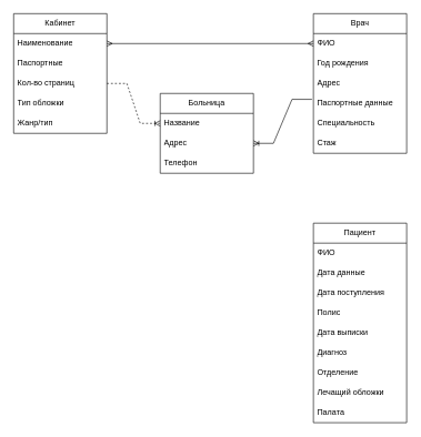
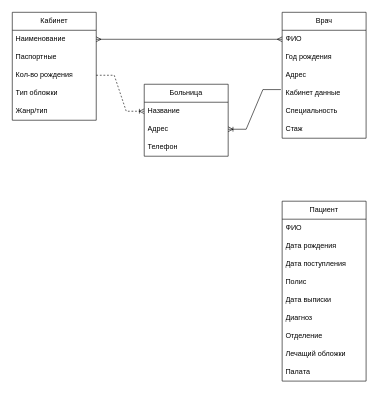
  <mxCell id="0" />
  <mxCell id="1" parent="0" />
  <mxCell id="2" value="Пациент" style="swimlane;fontStyle=0;childLayout=stackLayout;horizontal=1;startSize=30;horizontalStack=0;resizeParent=1;resizeParentMax=0;resizeLast=0;collapsible=1;marginBottom=0;whiteSpace=wrap;html=1;" vertex="1" parent="1"><mxGeometry x="470" y="335" width="140" height="300" as="geometry" /></mxCell>
  <mxCell id="3" value="ФИО" style="text;strokeColor=none;fillColor=none;align=left;verticalAlign=middle;spacingLeft=4;spacingRight=4;overflow=hidden;points=[[0,0.5],[1,0.5]];portConstraint=eastwest;rotatable=0;whiteSpace=wrap;html=1;" vertex="1" parent="2"><mxGeometry y="30" width="140" height="30" as="geometry" /></mxCell>
- <mxCell id="4" value="Дата данные" style="text;strokeColor=none;fillColor=none;align=left;verticalAlign=middle;spacingLeft=4;spacingRight=4;overflow=hidden;points=[[0,0.5],[1,0.5]];portConstraint=eastwest;rotatable=0;whiteSpace=wrap;html=1;" vertex="1" parent="2"><mxGeometry y="60" width="140" height="30" as="geometry" /></mxCell>
+ <mxCell id="4" value="Дата рождения" style="text;strokeColor=none;fillColor=none;align=left;verticalAlign=middle;spacingLeft=4;spacingRight=4;overflow=hidden;points=[[0,0.5],[1,0.5]];portConstraint=eastwest;rotatable=0;whiteSpace=wrap;html=1;" vertex="1" parent="2"><mxGeometry y="60" width="140" height="30" as="geometry" /></mxCell>
  <mxCell id="5" value="Дата поступления" style="text;strokeColor=none;fillColor=none;align=left;verticalAlign=middle;spacingLeft=4;spacingRight=4;overflow=hidden;points=[[0,0.5],[1,0.5]];portConstraint=eastwest;rotatable=0;whiteSpace=wrap;html=1;" vertex="1" parent="2"><mxGeometry y="90" width="140" height="30" as="geometry" /></mxCell>
  <mxCell id="6" value="Полис" style="text;strokeColor=none;fillColor=none;align=left;verticalAlign=middle;spacingLeft=4;spacingRight=4;overflow=hidden;points=[[0,0.5],[1,0.5]];portConstraint=eastwest;rotatable=0;whiteSpace=wrap;html=1;" vertex="1" parent="2"><mxGeometry y="120" width="140" height="30" as="geometry" /></mxCell>
  <mxCell id="7" value="Дата выписки" style="text;strokeColor=none;fillColor=none;align=left;verticalAlign=middle;spacingLeft=4;spacingRight=4;overflow=hidden;points=[[0,0.5],[1,0.5]];portConstraint=eastwest;rotatable=0;whiteSpace=wrap;html=1;" vertex="1" parent="2"><mxGeometry y="150" width="140" height="30" as="geometry" /></mxCell>
  <mxCell id="8" value="Диагноз" style="text;strokeColor=none;fillColor=none;align=left;verticalAlign=middle;spacingLeft=4;spacingRight=4;overflow=hidden;points=[[0,0.5],[1,0.5]];portConstraint=eastwest;rotatable=0;whiteSpace=wrap;html=1;" vertex="1" parent="2"><mxGeometry y="180" width="140" height="30" as="geometry" /></mxCell>
  <mxCell id="9" value="Отделение" style="text;strokeColor=none;fillColor=none;align=left;verticalAlign=middle;spacingLeft=4;spacingRight=4;overflow=hidden;points=[[0,0.5],[1,0.5]];portConstraint=eastwest;rotatable=0;whiteSpace=wrap;html=1;" vertex="1" parent="2"><mxGeometry y="210" width="140" height="30" as="geometry" /></mxCell>
  <mxCell id="10" value="Лечащий обложки" style="text;strokeColor=none;fillColor=none;align=left;verticalAlign=middle;spacingLeft=4;spacingRight=4;overflow=hidden;points=[[0,0.5],[1,0.5]];portConstraint=eastwest;rotatable=0;whiteSpace=wrap;html=1;" vertex="1" parent="2"><mxGeometry y="240" width="140" height="30" as="geometry" /></mxCell>
  <mxCell id="11" value="Палата" style="text;strokeColor=none;fillColor=none;align=left;verticalAlign=middle;spacingLeft=4;spacingRight=4;overflow=hidden;points=[[0,0.5],[1,0.5]];portConstraint=eastwest;rotatable=0;whiteSpace=wrap;html=1;" vertex="1" parent="2"><mxGeometry y="270" width="140" height="30" as="geometry" /></mxCell>
  <mxCell id="12" value="Врач" style="swimlane;fontStyle=0;childLayout=stackLayout;horizontal=1;startSize=30;horizontalStack=0;resizeParent=1;resizeParentMax=0;resizeLast=0;collapsible=1;marginBottom=0;whiteSpace=wrap;html=1;" vertex="1" parent="1"><mxGeometry x="470" y="20" width="140" height="210" as="geometry" /></mxCell>
  <mxCell id="13" value="ФИО" style="text;strokeColor=none;fillColor=none;align=left;verticalAlign=middle;spacingLeft=4;spacingRight=4;overflow=hidden;points=[[0,0.5],[1,0.5]];portConstraint=eastwest;rotatable=0;whiteSpace=wrap;html=1;" vertex="1" parent="12"><mxGeometry y="30" width="140" height="30" as="geometry" /></mxCell>
  <mxCell id="14" value="Год рождения" style="text;strokeColor=none;fillColor=none;align=left;verticalAlign=middle;spacingLeft=4;spacingRight=4;overflow=hidden;points=[[0,0.5],[1,0.5]];portConstraint=eastwest;rotatable=0;whiteSpace=wrap;html=1;" vertex="1" parent="12"><mxGeometry y="60" width="140" height="30" as="geometry" /></mxCell>
  <mxCell id="15" value="Адрес" style="text;strokeColor=none;fillColor=none;align=left;verticalAlign=middle;spacingLeft=4;spacingRight=4;overflow=hidden;points=[[0,0.5],[1,0.5]];portConstraint=eastwest;rotatable=0;whiteSpace=wrap;html=1;" vertex="1" parent="12"><mxGeometry y="90" width="140" height="30" as="geometry" /></mxCell>
- <mxCell id="16" value="Паспортные данные" style="text;strokeColor=none;fillColor=none;align=left;verticalAlign=middle;spacingLeft=4;spacingRight=4;overflow=hidden;points=[[0,0.5],[1,0.5]];portConstraint=eastwest;rotatable=0;whiteSpace=wrap;html=1;" vertex="1" parent="12"><mxGeometry y="120" width="140" height="30" as="geometry" /></mxCell>
+ <mxCell id="16" value="Кабинет данные" style="text;strokeColor=none;fillColor=none;align=left;verticalAlign=middle;spacingLeft=4;spacingRight=4;overflow=hidden;points=[[0,0.5],[1,0.5]];portConstraint=eastwest;rotatable=0;whiteSpace=wrap;html=1;" vertex="1" parent="12"><mxGeometry y="120" width="140" height="30" as="geometry" /></mxCell>
  <mxCell id="17" value="Специальность" style="text;strokeColor=none;fillColor=none;align=left;verticalAlign=middle;spacingLeft=4;spacingRight=4;overflow=hidden;points=[[0,0.5],[1,0.5]];portConstraint=eastwest;rotatable=0;whiteSpace=wrap;html=1;" vertex="1" parent="12"><mxGeometry y="150" width="140" height="30" as="geometry" /></mxCell>
  <mxCell id="18" value="Стаж" style="text;strokeColor=none;fillColor=none;align=left;verticalAlign=middle;spacingLeft=4;spacingRight=4;overflow=hidden;points=[[0,0.5],[1,0.5]];portConstraint=eastwest;rotatable=0;whiteSpace=wrap;html=1;" vertex="1" parent="12"><mxGeometry y="180" width="140" height="30" as="geometry" /></mxCell>
  <mxCell id="19" value="Больница" style="swimlane;fontStyle=0;childLayout=stackLayout;horizontal=1;startSize=30;horizontalStack=0;resizeParent=1;resizeParentMax=0;resizeLast=0;collapsible=1;marginBottom=0;whiteSpace=wrap;html=1;" vertex="1" parent="1"><mxGeometry x="240" y="140" width="140" height="120" as="geometry" /></mxCell>
  <mxCell id="20" value="Название" style="text;strokeColor=none;fillColor=none;align=left;verticalAlign=middle;spacingLeft=4;spacingRight=4;overflow=hidden;points=[[0,0.5],[1,0.5]];portConstraint=eastwest;rotatable=0;whiteSpace=wrap;html=1;" vertex="1" parent="19"><mxGeometry y="30" width="140" height="30" as="geometry" /></mxCell>
  <mxCell id="21" value="Адрес" style="text;strokeColor=none;fillColor=none;align=left;verticalAlign=middle;spacingLeft=4;spacingRight=4;overflow=hidden;points=[[0,0.5],[1,0.5]];portConstraint=eastwest;rotatable=0;whiteSpace=wrap;html=1;" vertex="1" parent="19"><mxGeometry y="60" width="140" height="30" as="geometry" /></mxCell>
  <mxCell id="22" value="Телефон" style="text;strokeColor=none;fillColor=none;align=left;verticalAlign=middle;spacingLeft=4;spacingRight=4;overflow=hidden;points=[[0,0.5],[1,0.5]];portConstraint=eastwest;rotatable=0;whiteSpace=wrap;html=1;" vertex="1" parent="19"><mxGeometry y="90" width="140" height="30" as="geometry" /></mxCell>
  <mxCell id="23" value="Кабинет" style="swimlane;fontStyle=0;childLayout=stackLayout;horizontal=1;startSize=30;horizontalStack=0;resizeParent=1;resizeParentMax=0;resizeLast=0;collapsible=1;marginBottom=0;whiteSpace=wrap;html=1;" vertex="1" parent="1"><mxGeometry x="20" y="20" width="140" height="180" as="geometry" /></mxCell>
  <mxCell id="24" value="Наименование" style="text;strokeColor=none;fillColor=none;align=left;verticalAlign=middle;spacingLeft=4;spacingRight=4;overflow=hidden;points=[[0,0.5],[1,0.5]];portConstraint=eastwest;rotatable=0;whiteSpace=wrap;html=1;" vertex="1" parent="23"><mxGeometry y="30" width="140" height="30" as="geometry" /></mxCell>
  <mxCell id="25" value="Паспортные" style="text;strokeColor=none;fillColor=none;align=left;verticalAlign=middle;spacingLeft=4;spacingRight=4;overflow=hidden;points=[[0,0.5],[1,0.5]];portConstraint=eastwest;rotatable=0;whiteSpace=wrap;html=1;" vertex="1" parent="23"><mxGeometry y="60" width="140" height="30" as="geometry" /></mxCell>
- <mxCell id="26" value="Кол-во страниц" style="text;strokeColor=none;fillColor=none;align=left;verticalAlign=middle;spacingLeft=4;spacingRight=4;overflow=hidden;points=[[0,0.5],[1,0.5]];portConstraint=eastwest;rotatable=0;whiteSpace=wrap;html=1;" vertex="1" parent="23"><mxGeometry y="90" width="140" height="30" as="geometry" /></mxCell>
+ <mxCell id="26" value="Кол-во рождения" style="text;strokeColor=none;fillColor=none;align=left;verticalAlign=middle;spacingLeft=4;spacingRight=4;overflow=hidden;points=[[0,0.5],[1,0.5]];portConstraint=eastwest;rotatable=0;whiteSpace=wrap;html=1;" vertex="1" parent="23"><mxGeometry y="90" width="140" height="30" as="geometry" /></mxCell>
  <mxCell id="27" value="Тип обложки" style="text;strokeColor=none;fillColor=none;align=left;verticalAlign=middle;spacingLeft=4;spacingRight=4;overflow=hidden;points=[[0,0.5],[1,0.5]];portConstraint=eastwest;rotatable=0;whiteSpace=wrap;html=1;" vertex="1" parent="23"><mxGeometry y="120" width="140" height="30" as="geometry" /></mxCell>
  <mxCell id="28" value="Жанр/тип" style="text;strokeColor=none;fillColor=none;align=left;verticalAlign=middle;spacingLeft=4;spacingRight=4;overflow=hidden;points=[[0,0.5],[1,0.5]];portConstraint=eastwest;rotatable=0;whiteSpace=wrap;html=1;" vertex="1" parent="23"><mxGeometry y="150" width="140" height="30" as="geometry" /></mxCell>
  <mxCell id="29" value="" style="edgeStyle=entityRelationEdgeStyle;fontSize=12;html=1;endArrow=ERoneToMany;rounded=0;exitX=-0.015;exitY=0.296;exitDx=0;exitDy=0;exitPerimeter=0;" edge="1" parent="1" source="16" target="21"><mxGeometry width="100" height="100" relative="1" as="geometry"><mxPoint x="284" y="375" as="sourcePoint" /><mxPoint x="384" y="275" as="targetPoint" /></mxGeometry></mxCell>
  <mxCell id="30" value="" style="edgeStyle=entityRelationEdgeStyle;fontSize=12;html=1;endArrow=ERoneToMany;rounded=0;exitX=1;exitY=0.5;exitDx=0;exitDy=0;entryX=0;entryY=0.5;entryDx=0;entryDy=0;dashed=1;" edge="1" parent="1" source="26" target="20"><mxGeometry width="100" height="100" relative="1" as="geometry"><mxPoint x="470" y="105" as="sourcePoint" /><mxPoint x="570" y="5" as="targetPoint" /></mxGeometry></mxCell>
  <mxCell id="31" value="" style="fontSize=12;html=1;endArrow=ERmany;startArrow=ERmany;rounded=0;exitX=1;exitY=0.5;exitDx=0;exitDy=0;entryX=0;entryY=0.5;entryDx=0;entryDy=0;" edge="1" parent="1" source="24" target="13"><mxGeometry width="100" height="100" relative="1" as="geometry"><mxPoint x="220" y="95" as="sourcePoint" /><mxPoint x="320" y="-5" as="targetPoint" /></mxGeometry></mxCell>
